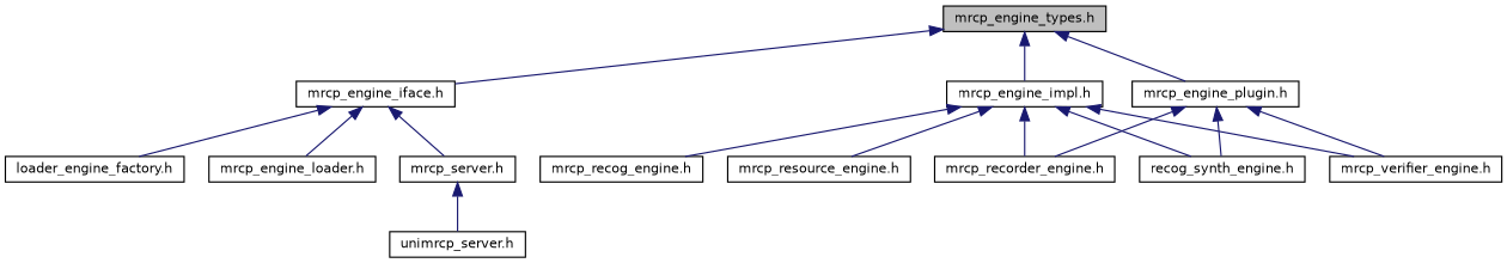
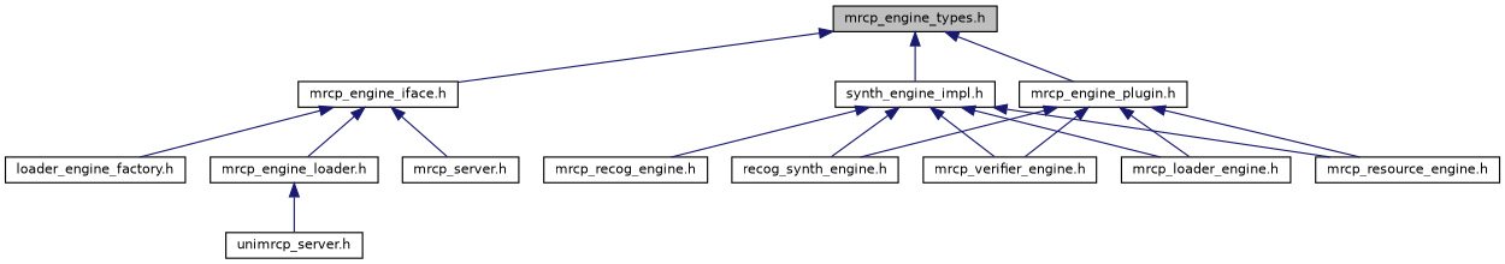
  digraph {
    node [color=black fillcolor=white fontname=Helvetica fontsize=10 shape=record style=filled]
    edge [color=midnightblue dir=back fontname=Helvetica fontsize=10 labelfontname=Helvetica labelfontsize=10 style=solid]
    n1 [fillcolor=grey75 fontcolor=black height=0.2 label="mrcp_engine_types.h" width=0.4]
    n2 [height=0.2 label="mrcp_engine_iface.h" width=0.4]
-   n3 [height=0.2 label="mrcp_engine_impl.h" width=0.4]
+   n3 [height=0.2 label="synth_engine_impl.h" width=0.4]
    n4 [height=0.2 label="mrcp_engine_plugin.h" width=0.4]
    n5 [height=0.2 label="loader_engine_factory.h" width=0.4]
    n6 [height=0.2 label="mrcp_engine_loader.h" width=0.4]
    n7 [height=0.2 label="mrcp_server.h" width=0.4]
    n8 [height=0.2 label="mrcp_recog_engine.h" width=0.4]
-   n9 [height=0.2 label="mrcp_recorder_engine.h" width=0.4]
+   n9 [height=0.2 label="mrcp_loader_engine.h" width=0.4]
    n10 [height=0.2 label="mrcp_resource_engine.h" width=0.4]
    n11 [height=0.2 label="recog_synth_engine.h" width=0.4]
    n12 [height=0.2 label="mrcp_verifier_engine.h" width=0.4]
    n13 [height=0.2 label="unimrcp_server.h" width=0.4]
    n1 -> n2
    n1 -> n3
    n1 -> n4
    n2 -> n5
    n2 -> n6
    n2 -> n7
    n3 -> n8
    n3 -> n9
    n3 -> n10
    n3 -> n11
    n3 -> n12
    n4 -> n9
+   n4 -> n10
    n4 -> n11
    n4 -> n12
-   n7 -> n13
+   n6 -> n13
  }
